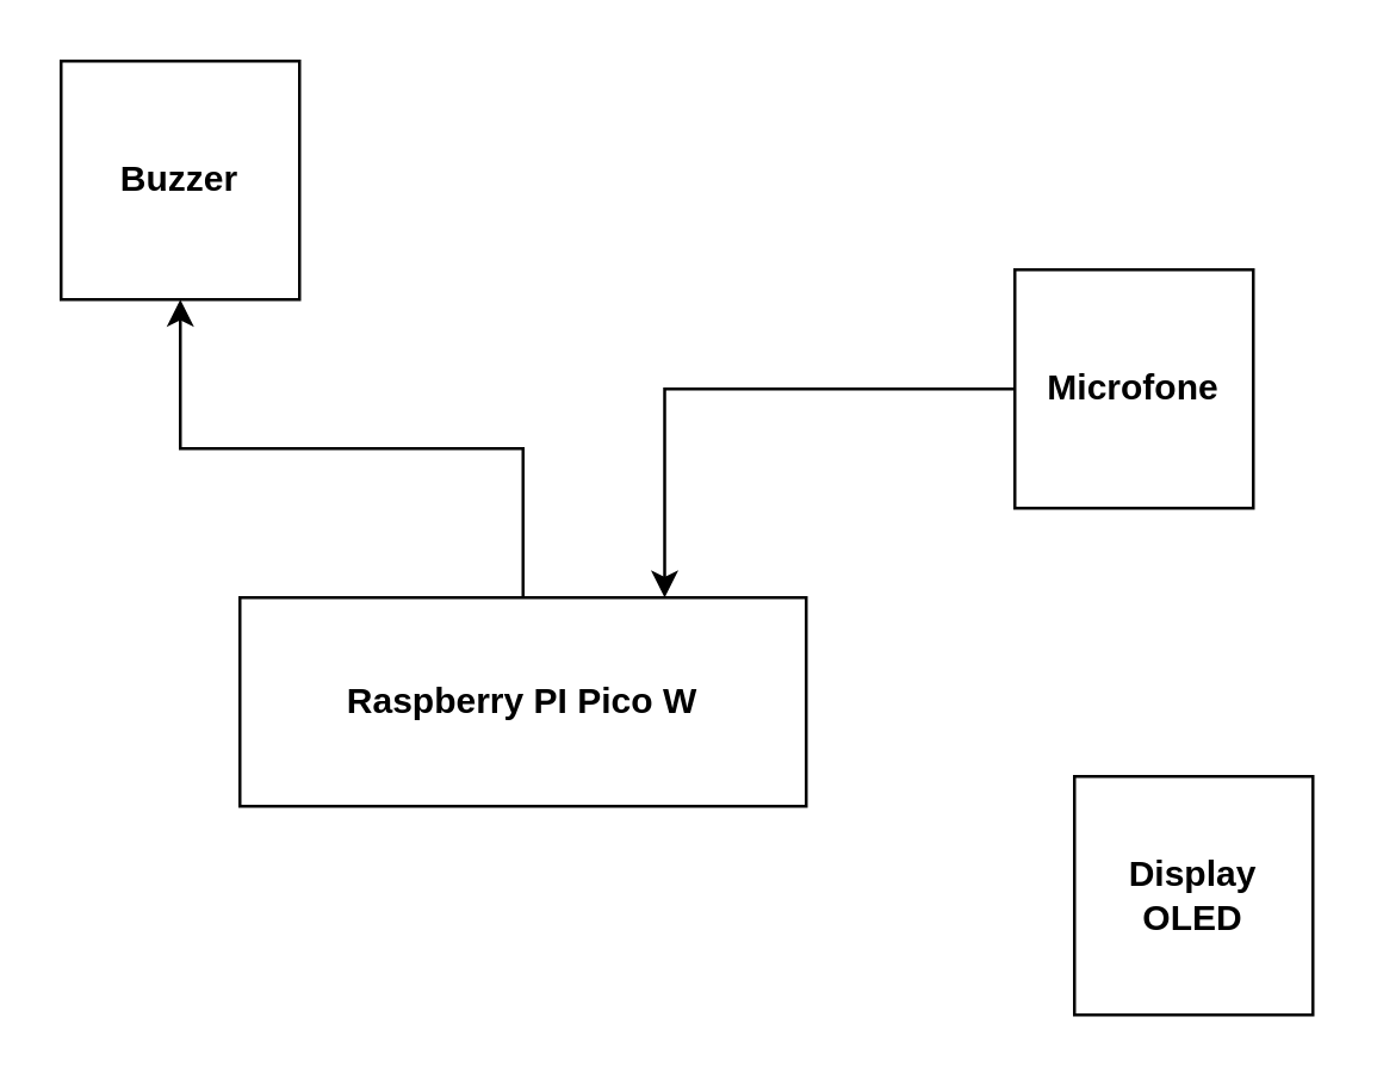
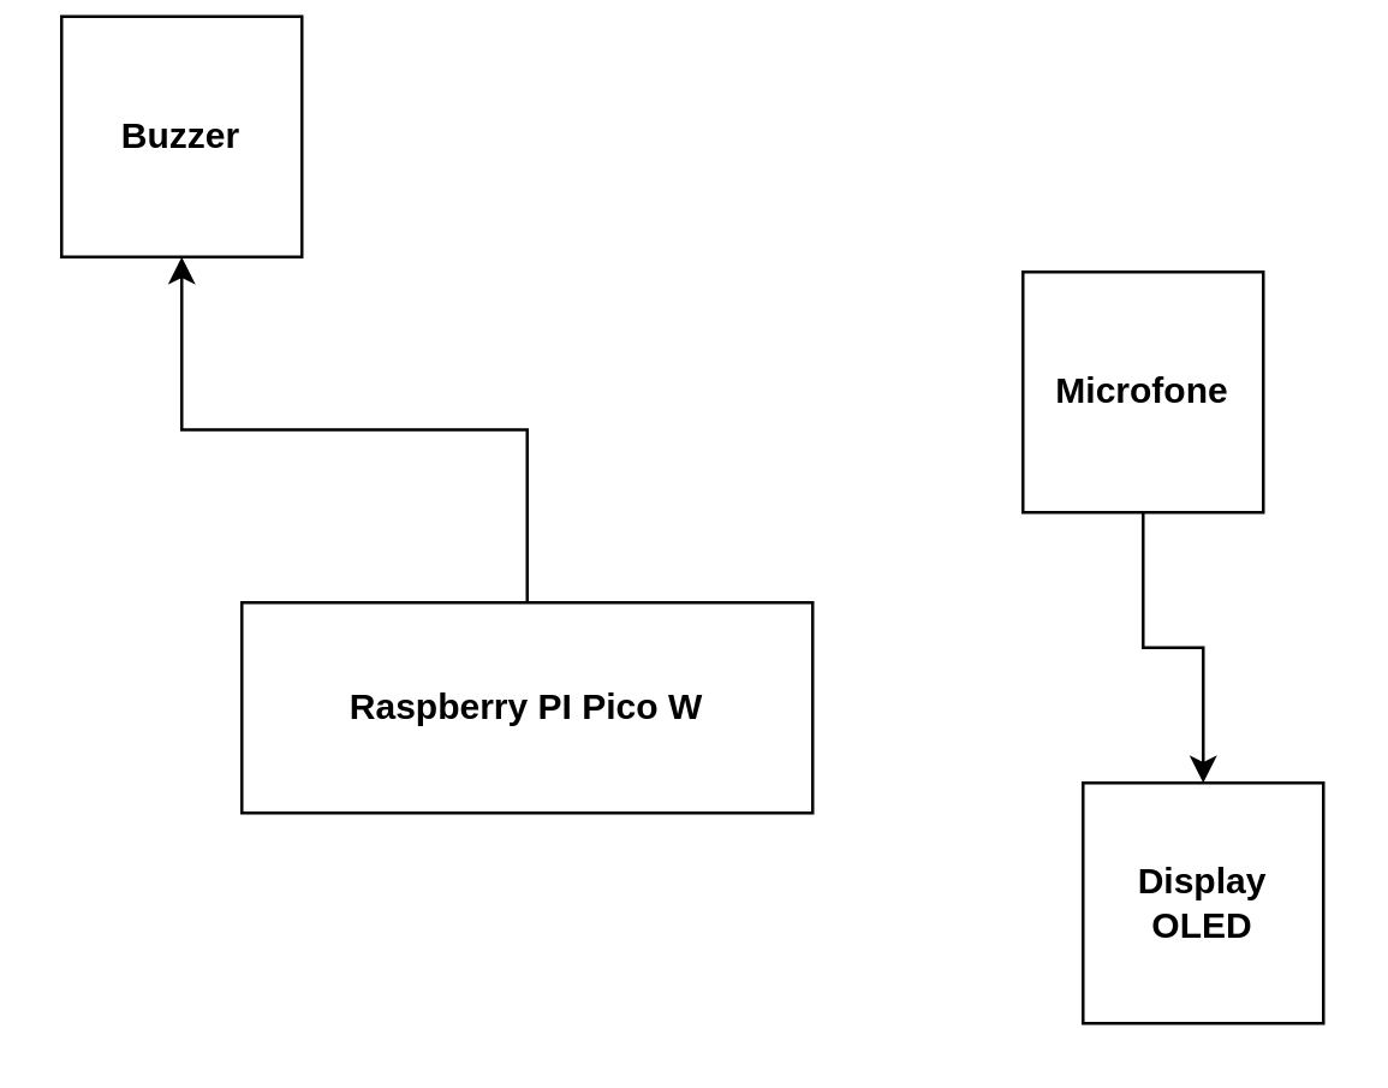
  <mxCell id="0" />
  <mxCell id="1" parent="0" />
  <mxCell id="2" style="edgeStyle=orthogonalEdgeStyle;rounded=0;orthogonalLoop=1;jettySize=auto;html=1;entryX=0.5;entryY=1;entryDx=0;entryDy=0;" edge="1" parent="1" source="3" target="4"><mxGeometry relative="1" as="geometry" /></mxCell>
  <mxCell id="3" value="&lt;b&gt;Raspberry PI Pico W&lt;/b&gt;" style="rounded=0;whiteSpace=wrap;html=1;" vertex="1" parent="1"><mxGeometry x="80" y="200" width="190" height="70" as="geometry" /></mxCell>
- <mxCell id="4" value="&lt;b&gt;Buzzer&lt;/b&gt;" style="whiteSpace=wrap;html=1;aspect=fixed;" vertex="1" parent="1"><mxGeometry x="20" y="20" width="80" height="80" as="geometry" /></mxCell>
- <mxCell id="5" style="edgeStyle=orthogonalEdgeStyle;rounded=0;orthogonalLoop=1;jettySize=auto;html=1;entryX=0.75;entryY=0;entryDx=0;entryDy=0;" edge="1" parent="1" source="6" target="3"><mxGeometry relative="1" as="geometry" /></mxCell>
+ <mxCell id="4" value="&lt;b&gt;Buzzer&lt;/b&gt;" style="whiteSpace=wrap;html=1;aspect=fixed;" vertex="1" parent="1"><mxGeometry x="20" y="5" width="80" height="80" as="geometry" /></mxCell>
+ <mxCell id="5" style="edgeStyle=orthogonalEdgeStyle;rounded=0;orthogonalLoop=1;jettySize=auto;html=1;" edge="1" parent="1" source="6" target="7"><mxGeometry relative="1" as="geometry" /></mxCell>
  <mxCell id="6" value="&lt;b&gt;Microfone&lt;/b&gt;" style="whiteSpace=wrap;html=1;aspect=fixed;" vertex="1" parent="1"><mxGeometry x="340" y="90" width="80" height="80" as="geometry" /></mxCell>
  <mxCell id="7" value="&lt;b&gt;Display OLED&lt;/b&gt;" style="whiteSpace=wrap;html=1;aspect=fixed;" vertex="1" parent="1"><mxGeometry x="360" y="260" width="80" height="80" as="geometry" /></mxCell>
